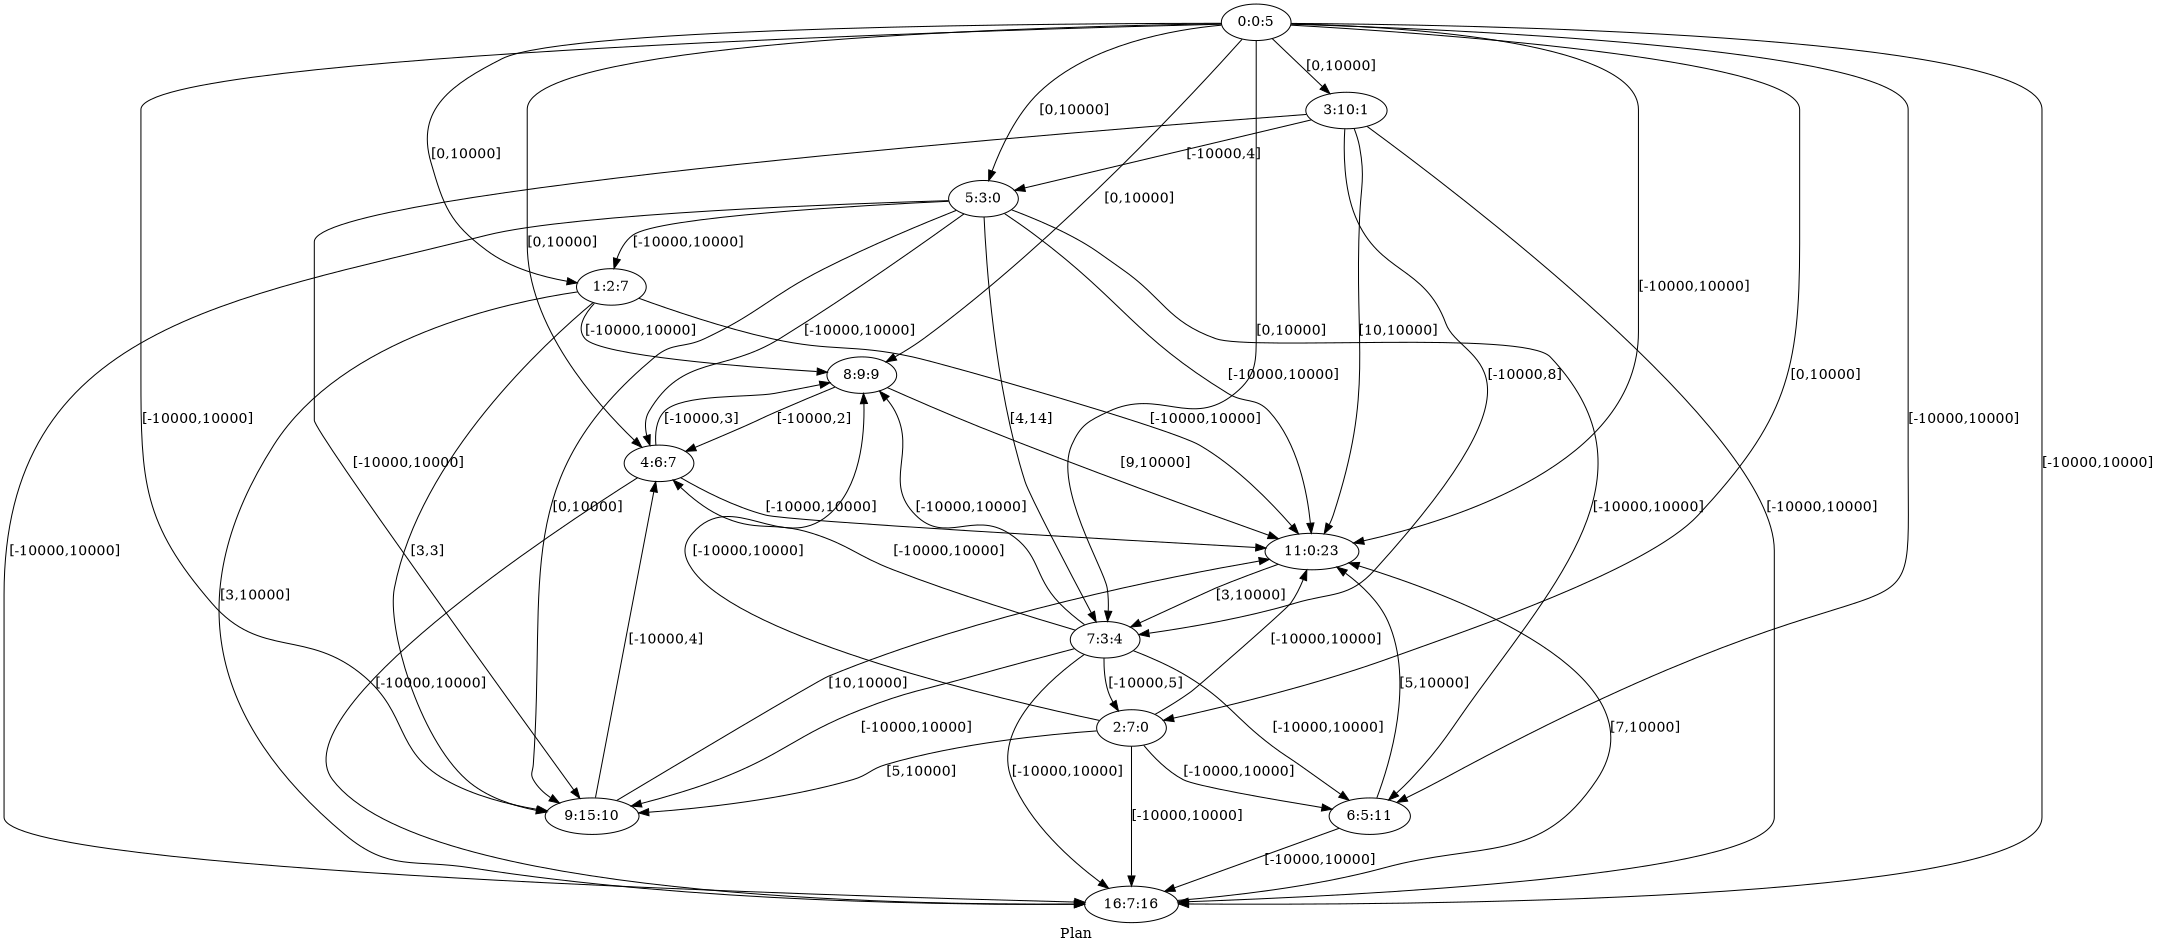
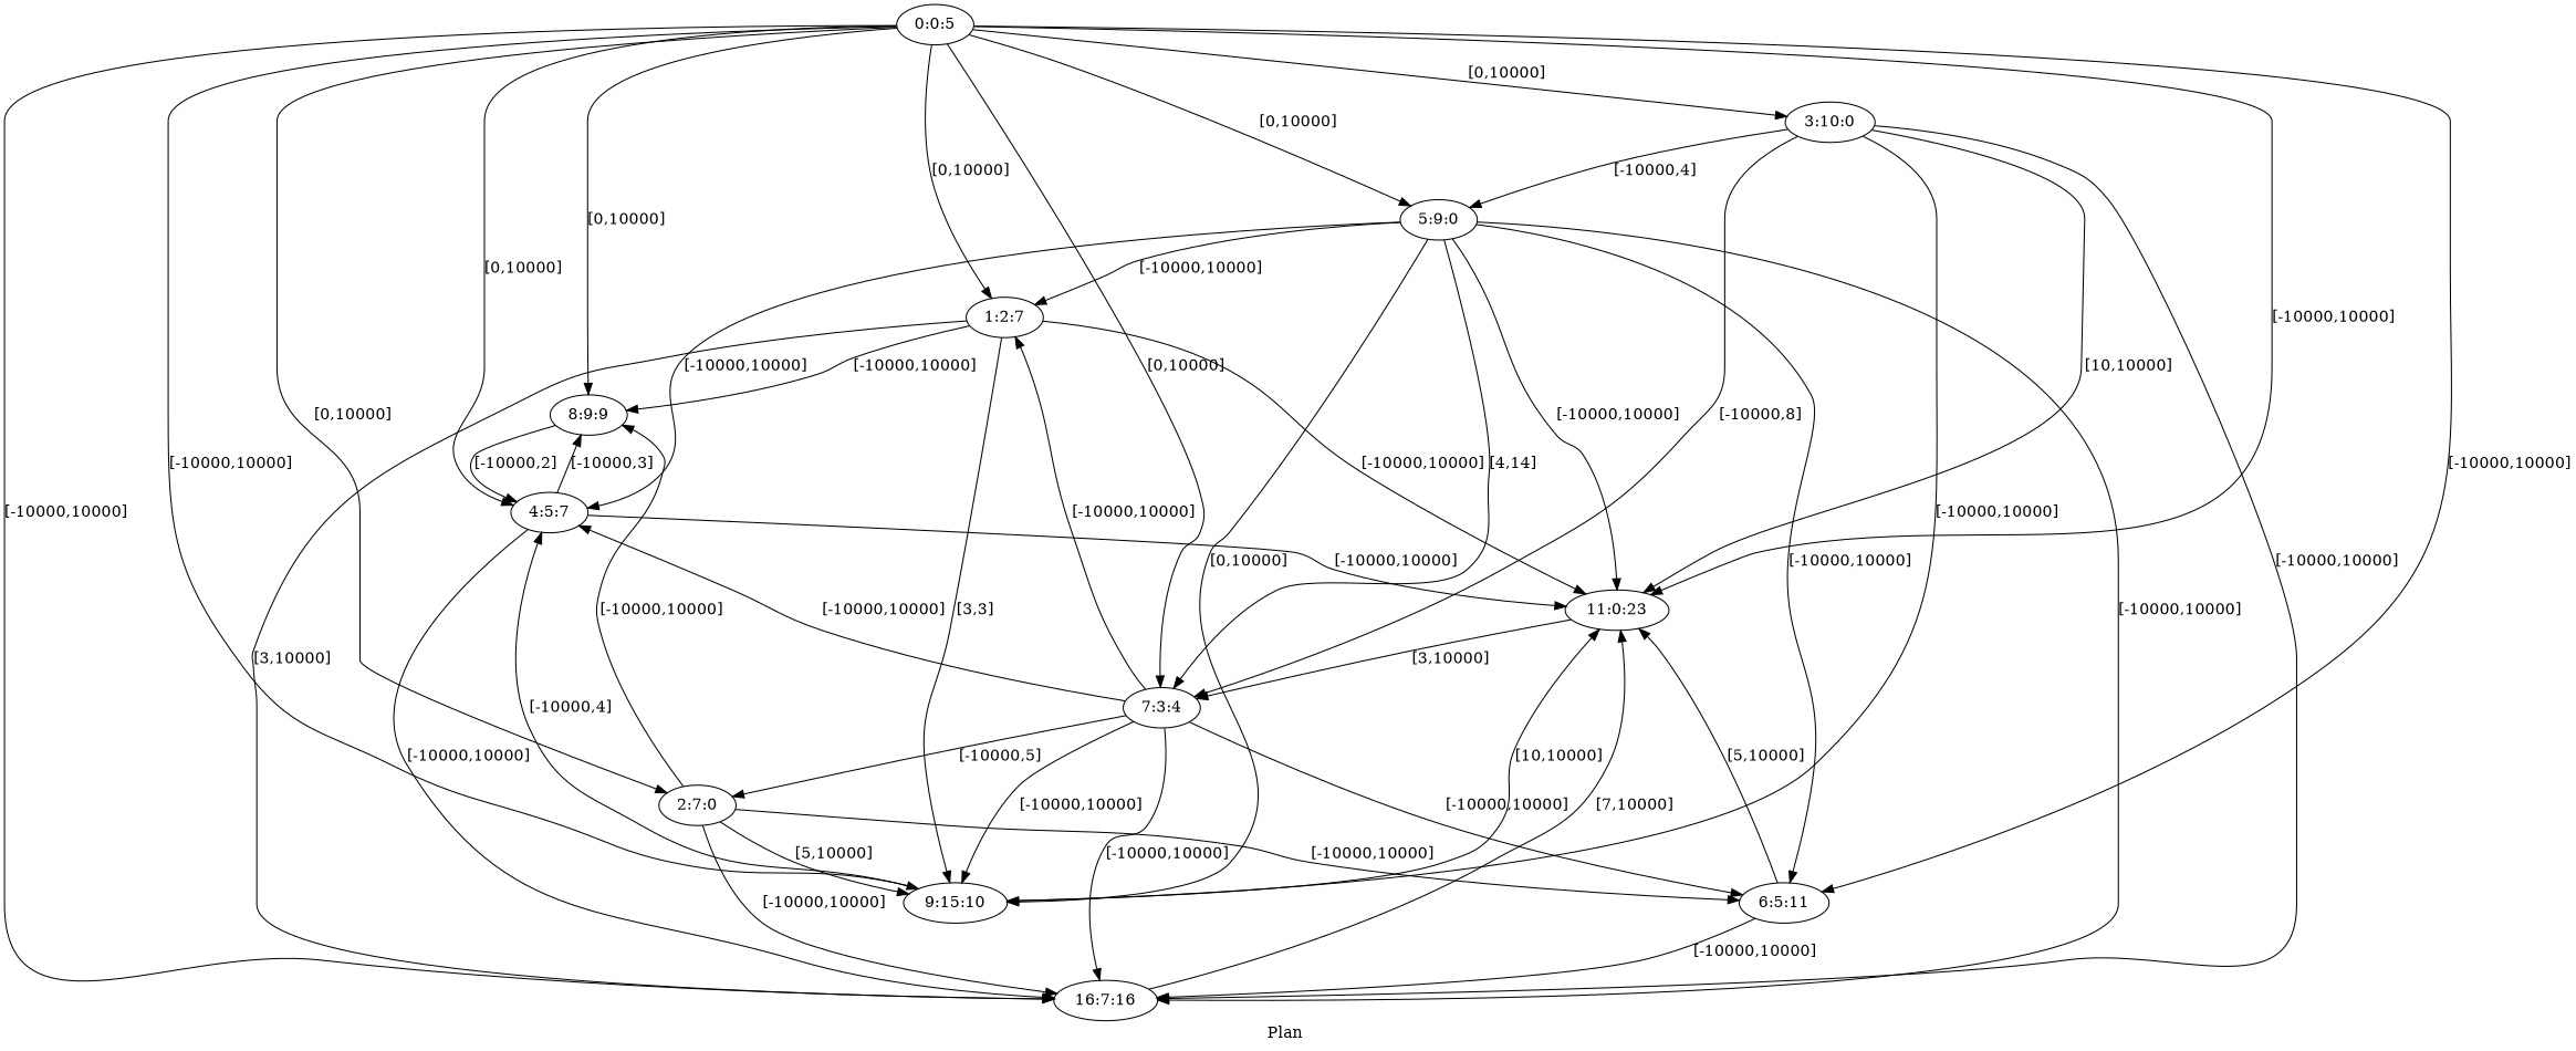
  digraph {
    fldt=0.731916
    label="Plan "
    nodesep=.45
    rankdir=TB
    n1 [label="0:0:5"]
    "1:2:7"
    "2:7:0"
-   "3:10:0" [label="3:10:1"]
-   "4:5:7" [label="4:6:7"]
-   "5:3:0"
+   "3:10:0"
+   "4:5:7"
+   "5:3:0" [label="5:9:0"]
    "6:5:11"
    "7:3:4"
    "8:9:9"
    n10 [label="9:15:10"]
    n11 [label="16:7:16"]
    "11:0:23"
    n1 -> "1:2:7" [label="[0,10000]"]
    n1 -> "2:7:0" [label="[0,10000]"]
    n1 -> "3:10:0" [label="[0,10000]"]
    n1 -> "4:5:7" [label="[0,10000]"]
    n1 -> "5:3:0" [label="[0,10000]"]
    n1 -> "6:5:11" [label="[-10000,10000]"]
    n1 -> "7:3:4" [label="[0,10000]"]
    n1 -> "8:9:9" [label="[0,10000]"]
    n1 -> n10 [label="[-10000,10000]"]
    n1 -> n11 [label="[-10000,10000]"]
    n1 -> "11:0:23" [label="[-10000,10000]"]
    "1:2:7" -> "8:9:9" [label="[-10000,10000]"]
    "1:2:7" -> n10 [label="[3,3]"]
    "1:2:7" -> n11 [label="[3,10000]"]
    "1:2:7" -> "11:0:23" [label="[-10000,10000]"]
    "2:7:0" -> "6:5:11" [label="[-10000,10000]"]
    "2:7:0" -> "8:9:9" [label="[-10000,10000]"]
    "2:7:0" -> n10 [label="[5,10000]"]
    "2:7:0" -> n11 [label="[-10000,10000]"]
-   "2:7:0" -> "11:0:23" [label="[-10000,10000]"]
    "3:10:0" -> "5:3:0" [label="[-10000,4]"]
    "3:10:0" -> "7:3:4" [label="[-10000,8]"]
    "3:10:0" -> n10 [label="[-10000,10000]"]
    "3:10:0" -> n11 [label="[-10000,10000]"]
    "3:10:0" -> "11:0:23" [label="[10,10000]"]
    "4:5:7" -> "8:9:9" [label="[-10000,3]"]
    "4:5:7" -> n11 [label="[-10000,10000]"]
    "4:5:7" -> "11:0:23" [label="[-10000,10000]"]
    "5:3:0" -> "1:2:7" [label="[-10000,10000]"]
    "5:3:0" -> "4:5:7" [label="[-10000,10000]"]
    "5:3:0" -> "6:5:11" [label="[-10000,10000]"]
    "5:3:0" -> "7:3:4" [label="[4,14]"]
    "5:3:0" -> n10 [label="[0,10000]"]
    "5:3:0" -> n11 [label="[-10000,10000]"]
    "5:3:0" -> "11:0:23" [label="[-10000,10000]"]
    "6:5:11" -> n11 [label="[-10000,10000]"]
    "6:5:11" -> "11:0:23" [label="[5,10000]"]
    "7:3:4" -> "2:7:0" [label="[-10000,5]"]
    "7:3:4" -> "4:5:7" [label="[-10000,10000]"]
    "7:3:4" -> "6:5:11" [label="[-10000,10000]"]
-   "7:3:4" -> "8:9:9" [label="[-10000,10000]"]
+   "7:3:4" -> "1:2:7" [label="[-10000,10000]"]
    "7:3:4" -> n10 [label="[-10000,10000]"]
    "7:3:4" -> n11 [label="[-10000,10000]"]
    "8:9:9" -> "4:5:7" [label="[-10000,2]"]
-   "8:9:9" -> "11:0:23" [label="[9,10000]"]
    n10 -> "4:5:7" [label="[-10000,4]"]
    n10 -> "11:0:23" [label="[10,10000]"]
    n11 -> "11:0:23" [label="[7,10000]"]
    "11:0:23" -> "7:3:4" [label="[3,10000]"]
  }
